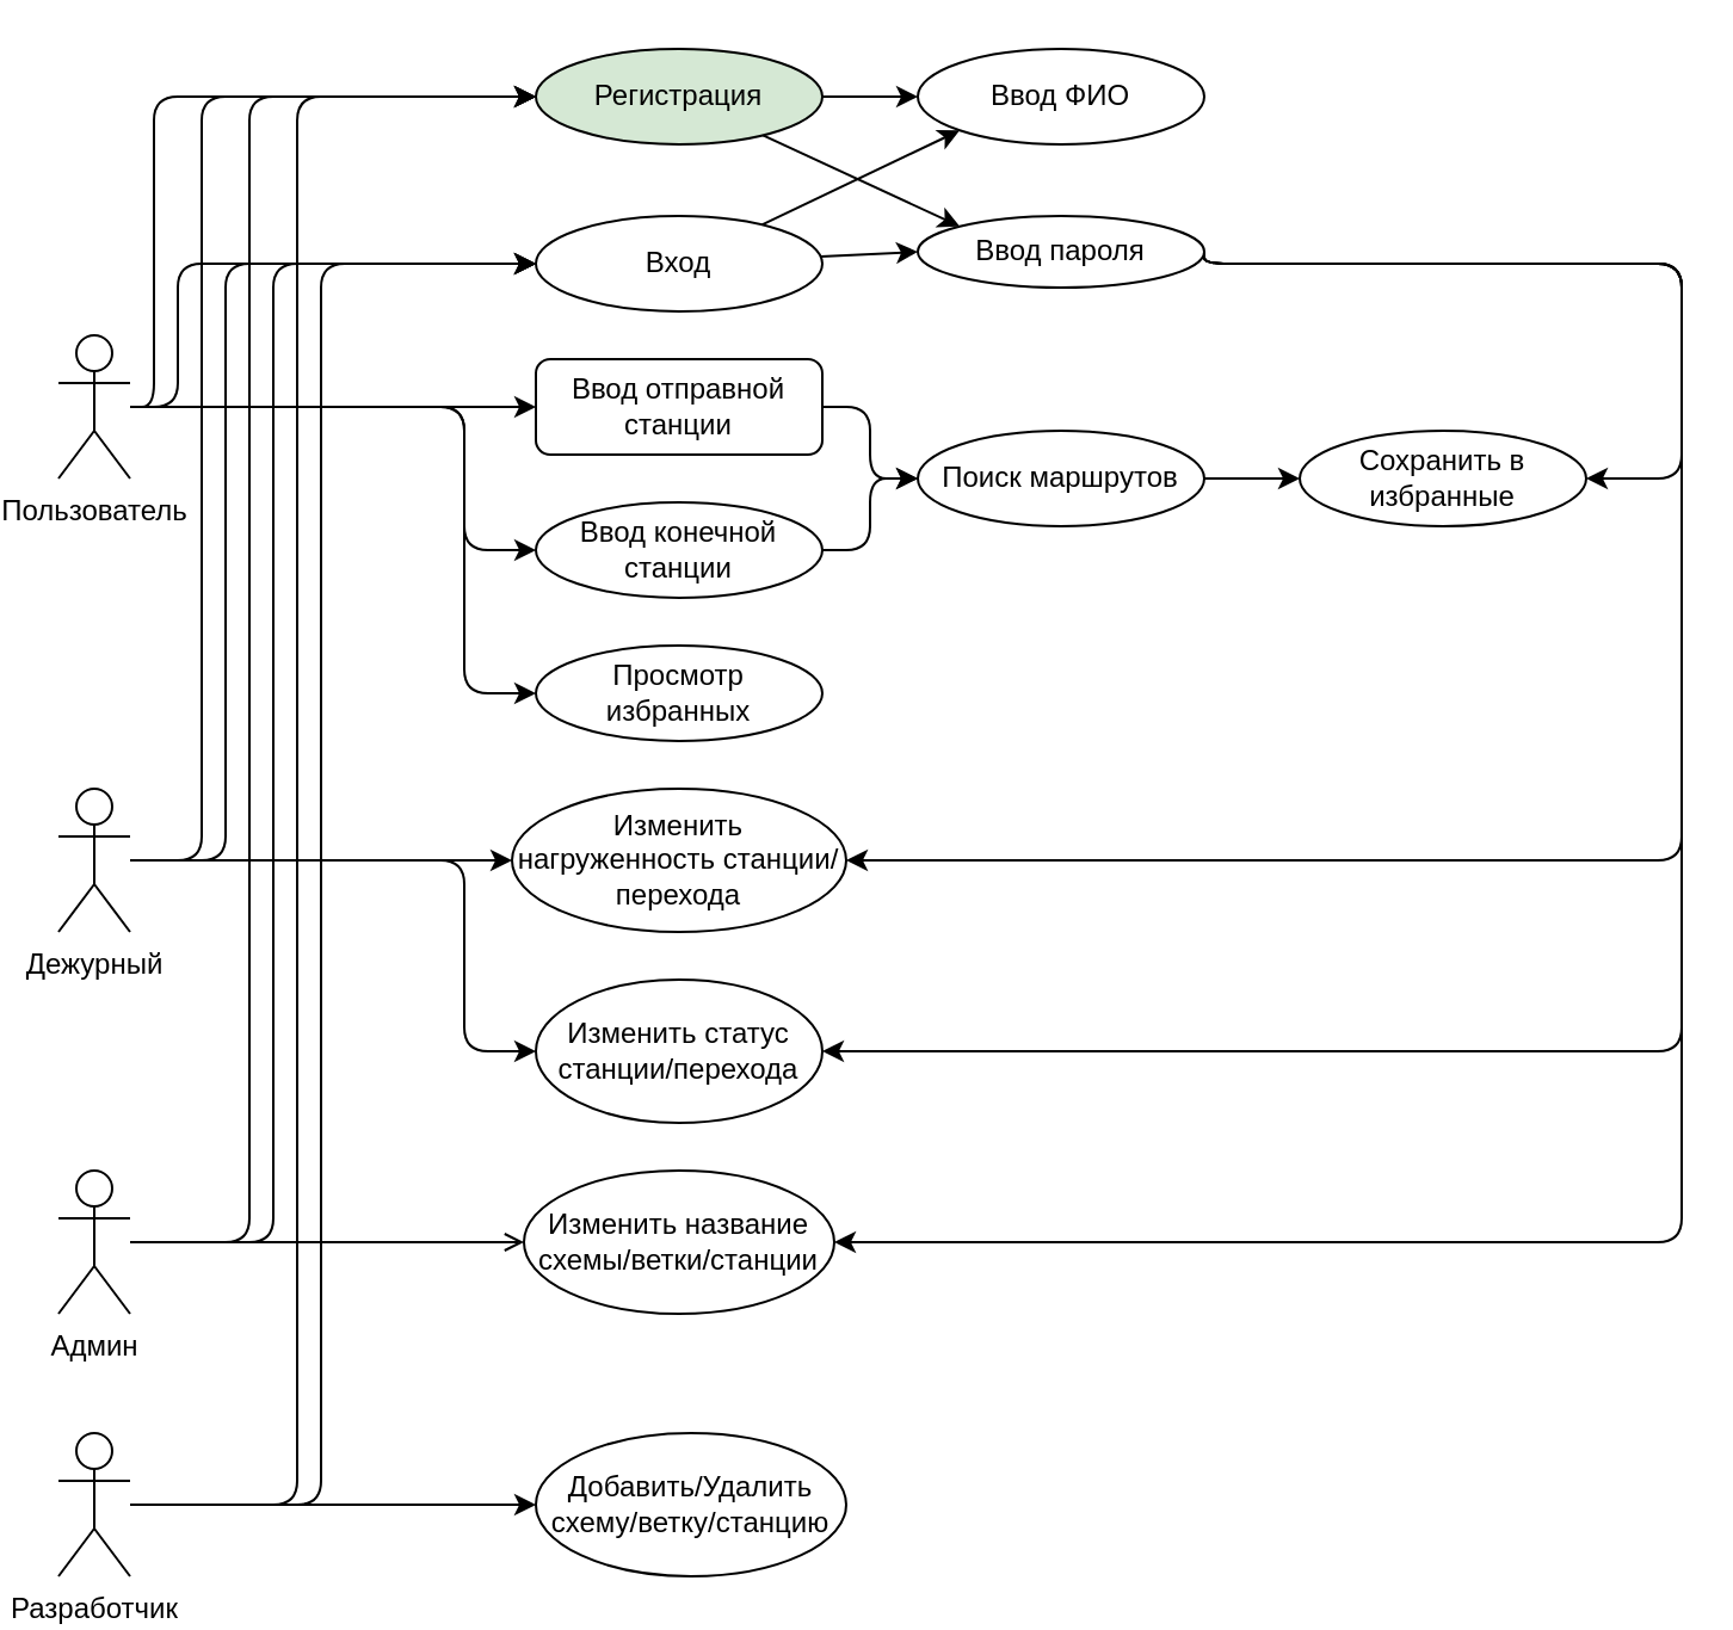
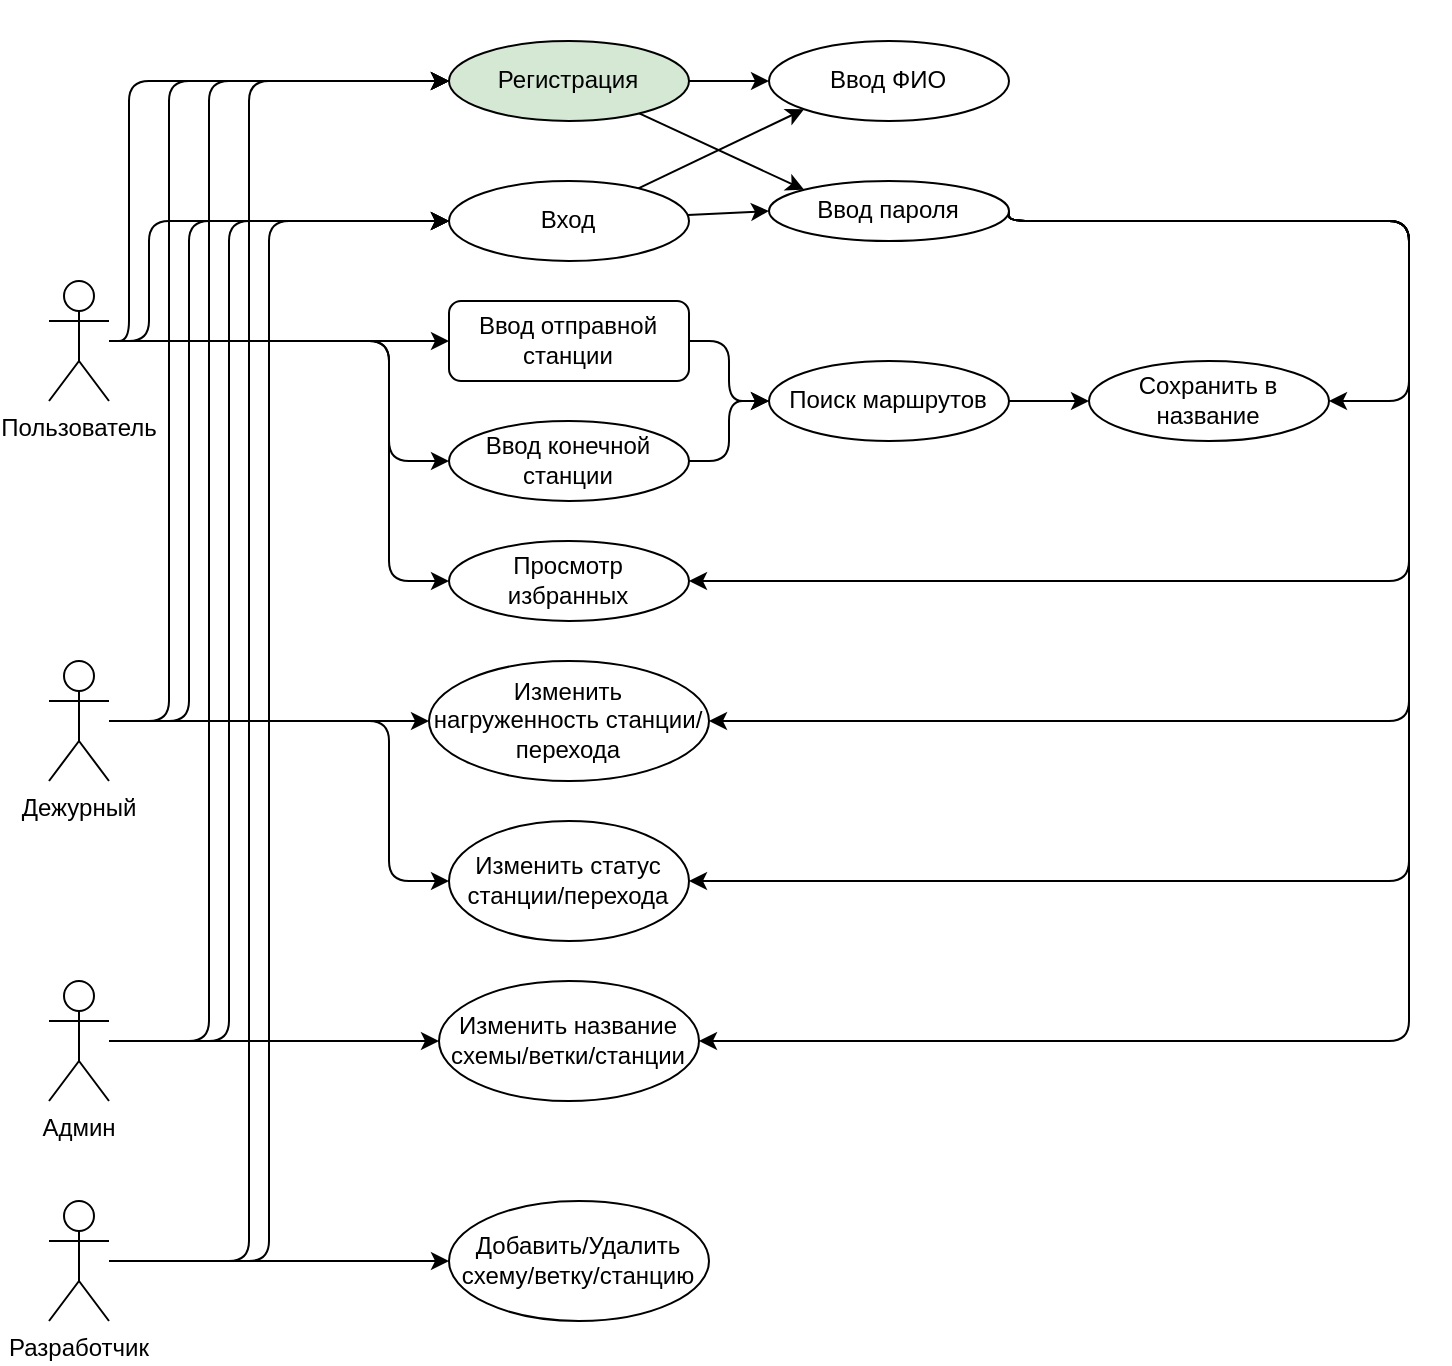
  <mxCell id="0" />
  <mxCell id="1" parent="0" />
  <mxCell id="2" style="edgeStyle=orthogonalEdgeStyle;html=1;entryX=0;entryY=0.5;entryDx=0;entryDy=0;" parent="1" target="23" edge="1"><mxGeometry relative="1" as="geometry"><Array as="points"><mxPoint x="60" y="170" /><mxPoint x="60" y="40" /></Array><mxPoint x="50" y="170" as="sourcePoint" /></mxGeometry></mxCell>
  <mxCell id="3" style="edgeStyle=orthogonalEdgeStyle;html=1;entryX=0;entryY=0.5;entryDx=0;entryDy=0;" parent="1" target="26" edge="1"><mxGeometry relative="1" as="geometry"><Array as="points"><mxPoint x="70" y="170" /><mxPoint x="70" y="110" /></Array><mxPoint x="50" y="170" as="sourcePoint" /></mxGeometry></mxCell>
  <mxCell id="4" style="edgeStyle=none;html=1;entryX=0;entryY=0.5;entryDx=0;entryDy=0;" parent="1" source="7" target="35" edge="1"><mxGeometry relative="1" as="geometry" /></mxCell>
  <mxCell id="5" style="edgeStyle=orthogonalEdgeStyle;html=1;entryX=0;entryY=0.5;entryDx=0;entryDy=0;" edge="1" parent="1" target="42"><mxGeometry relative="1" as="geometry"><mxPoint x="50" y="170" as="sourcePoint" /><Array as="points"><mxPoint x="190" y="170" /><mxPoint x="190" y="230" /></Array></mxGeometry></mxCell>
  <mxCell id="6" style="edgeStyle=orthogonalEdgeStyle;html=1;entryX=0;entryY=0.5;entryDx=0;entryDy=0;" edge="1" parent="1" target="43"><mxGeometry relative="1" as="geometry"><mxPoint x="50" y="170" as="sourcePoint" /><Array as="points"><mxPoint x="190" y="170" /><mxPoint x="190" y="290" /></Array></mxGeometry></mxCell>
  <mxCell id="7" value="Пользователь" style="shape=umlActor;verticalLabelPosition=bottom;verticalAlign=top;html=1;outlineConnect=0;" parent="1" vertex="1"><mxGeometry x="20" y="140" width="30" height="60" as="geometry" /></mxCell>
  <mxCell id="8" style="edgeStyle=orthogonalEdgeStyle;html=1;entryX=0;entryY=0.5;entryDx=0;entryDy=0;" parent="1" source="11" target="23" edge="1"><mxGeometry relative="1" as="geometry"><Array as="points"><mxPoint x="120" y="630" /><mxPoint x="120" y="40" /></Array></mxGeometry></mxCell>
  <mxCell id="9" style="edgeStyle=orthogonalEdgeStyle;html=1;" parent="1" source="11" target="26" edge="1"><mxGeometry relative="1" as="geometry"><Array as="points"><mxPoint x="130" y="630" /><mxPoint x="130" y="110" /></Array></mxGeometry></mxCell>
  <mxCell id="10" style="edgeStyle=none;html=1;entryX=0;entryY=0.5;entryDx=0;entryDy=0;" edge="1" parent="1" target="45"><mxGeometry relative="1" as="geometry"><mxPoint x="50" y="630" as="sourcePoint" /></mxGeometry></mxCell>
  <mxCell id="11" value="Разработчик" style="shape=umlActor;verticalLabelPosition=bottom;verticalAlign=top;html=1;outlineConnect=0;" parent="1" vertex="1"><mxGeometry x="20" y="600" width="30" height="60" as="geometry" /></mxCell>
  <mxCell id="12" style="edgeStyle=orthogonalEdgeStyle;html=1;entryX=0;entryY=0.5;entryDx=0;entryDy=0;" parent="1" target="23" edge="1"><mxGeometry relative="1" as="geometry"><Array as="points"><mxPoint x="80" y="360" /><mxPoint x="80" y="40" /></Array><mxPoint x="50" y="360" as="sourcePoint" /></mxGeometry></mxCell>
  <mxCell id="13" style="edgeStyle=orthogonalEdgeStyle;html=1;" parent="1" target="26" edge="1"><mxGeometry relative="1" as="geometry"><Array as="points"><mxPoint x="90" y="360" /><mxPoint x="90" y="110" /></Array><mxPoint x="50" y="360" as="sourcePoint" /></mxGeometry></mxCell>
  <mxCell id="14" style="edgeStyle=none;html=1;" parent="1" source="16" target="39" edge="1"><mxGeometry relative="1" as="geometry" /></mxCell>
  <mxCell id="15" style="edgeStyle=orthogonalEdgeStyle;html=1;entryX=0;entryY=0.5;entryDx=0;entryDy=0;" edge="1" parent="1" target="44"><mxGeometry relative="1" as="geometry"><mxPoint x="50" y="360" as="sourcePoint" /><Array as="points"><mxPoint x="190" y="360" /><mxPoint x="190" y="440" /></Array></mxGeometry></mxCell>
  <mxCell id="16" value="Дежурный" style="shape=umlActor;verticalLabelPosition=bottom;verticalAlign=top;html=1;outlineConnect=0;" parent="1" vertex="1"><mxGeometry x="20" y="330" width="30" height="60" as="geometry" /></mxCell>
  <mxCell id="17" style="edgeStyle=orthogonalEdgeStyle;html=1;entryX=0;entryY=0.5;entryDx=0;entryDy=0;" parent="1" source="20" target="23" edge="1"><mxGeometry relative="1" as="geometry"><Array as="points"><mxPoint x="100" y="520" /><mxPoint x="100" y="40" /></Array><mxPoint x="50" y="530" as="sourcePoint" /></mxGeometry></mxCell>
  <mxCell id="18" style="edgeStyle=orthogonalEdgeStyle;html=1;" parent="1" target="26" edge="1"><mxGeometry relative="1" as="geometry"><Array as="points"><mxPoint x="50" y="520" /><mxPoint x="110" y="520" /><mxPoint x="110" y="110" /></Array><mxPoint x="50" y="520" as="sourcePoint" /></mxGeometry></mxCell>
- <mxCell id="19" style="edgeStyle=none;html=1;entryX=0;entryY=0.5;entryDx=0;entryDy=0;endArrow=open;" parent="1" source="20" target="40" edge="1"><mxGeometry relative="1" as="geometry" /></mxCell>
+ <mxCell id="19" style="edgeStyle=none;html=1;entryX=0;entryY=0.5;entryDx=0;entryDy=0;" parent="1" source="20" target="40" edge="1"><mxGeometry relative="1" as="geometry" /></mxCell>
  <mxCell id="20" value="Админ" style="shape=umlActor;verticalLabelPosition=bottom;verticalAlign=top;html=1;outlineConnect=0;" parent="1" vertex="1"><mxGeometry x="20" y="490" width="30" height="60" as="geometry" /></mxCell>
  <mxCell id="21" style="edgeStyle=none;html=1;entryX=0;entryY=0.5;entryDx=0;entryDy=0;" parent="1" source="23" target="27" edge="1"><mxGeometry relative="1" as="geometry" /></mxCell>
  <mxCell id="22" style="edgeStyle=none;html=1;entryX=0;entryY=0;entryDx=0;entryDy=0;" parent="1" source="23" target="33" edge="1"><mxGeometry relative="1" as="geometry" /></mxCell>
  <mxCell id="23" value="Регистрация" style="ellipse;whiteSpace=wrap;html=1;fillColor=#d5e8d4;" parent="1" vertex="1"><mxGeometry x="220" y="20" width="120" height="40" as="geometry" /></mxCell>
  <mxCell id="24" style="edgeStyle=none;html=1;entryX=0;entryY=1;entryDx=0;entryDy=0;" parent="1" source="26" target="27" edge="1"><mxGeometry relative="1" as="geometry" /></mxCell>
  <mxCell id="25" style="edgeStyle=none;html=1;entryX=0;entryY=0.5;entryDx=0;entryDy=0;" parent="1" source="26" target="33" edge="1"><mxGeometry relative="1" as="geometry" /></mxCell>
  <mxCell id="26" value="Вход" style="ellipse;whiteSpace=wrap;html=1;" parent="1" vertex="1"><mxGeometry x="220" y="90" width="120" height="40" as="geometry" /></mxCell>
  <mxCell id="27" value="Ввод ФИО" style="ellipse;whiteSpace=wrap;html=1;" parent="1" vertex="1"><mxGeometry x="380" y="20" width="120" height="40" as="geometry" /></mxCell>
  <mxCell id="28" style="edgeStyle=orthogonalEdgeStyle;html=1;exitX=1;exitY=0.5;exitDx=0;exitDy=0;entryX=1;entryY=0.5;entryDx=0;entryDy=0;" edge="1" parent="1" source="33" target="38"><mxGeometry relative="1" as="geometry"><Array as="points"><mxPoint x="700" y="110" /><mxPoint x="700" y="200" /></Array></mxGeometry></mxCell>
  <mxCell id="29" style="edgeStyle=orthogonalEdgeStyle;html=1;exitX=1;exitY=0.5;exitDx=0;exitDy=0;entryX=1;entryY=0.5;entryDx=0;entryDy=0;" edge="1" parent="1" source="33" target="39"><mxGeometry relative="1" as="geometry"><Array as="points"><mxPoint x="700" y="110" /><mxPoint x="700" y="360" /></Array></mxGeometry></mxCell>
+ <mxCell id="30" style="edgeStyle=orthogonalEdgeStyle;html=1;exitX=1;exitY=0.5;exitDx=0;exitDy=0;entryX=1;entryY=0.5;entryDx=0;entryDy=0;" edge="1" parent="1" source="33" target="43"><mxGeometry relative="1" as="geometry"><Array as="points"><mxPoint x="700" y="110" /><mxPoint x="700" y="290" /></Array></mxGeometry></mxCell>
  <mxCell id="31" style="edgeStyle=orthogonalEdgeStyle;html=1;exitX=1;exitY=0.5;exitDx=0;exitDy=0;entryX=1;entryY=0.5;entryDx=0;entryDy=0;" edge="1" parent="1" source="33" target="44"><mxGeometry relative="1" as="geometry"><Array as="points"><mxPoint x="700" y="110" /><mxPoint x="700" y="440" /></Array></mxGeometry></mxCell>
  <mxCell id="32" style="edgeStyle=orthogonalEdgeStyle;html=1;exitX=1;exitY=0.5;exitDx=0;exitDy=0;entryX=1;entryY=0.5;entryDx=0;entryDy=0;" edge="1" parent="1" source="33" target="40"><mxGeometry relative="1" as="geometry"><Array as="points"><mxPoint x="700" y="110" /><mxPoint x="700" y="520" /></Array></mxGeometry></mxCell>
  <mxCell id="33" value="Ввод пароля" style="ellipse;whiteSpace=wrap;html=1;" parent="1" vertex="1"><mxGeometry x="380" y="90" width="120" height="30" as="geometry" /></mxCell>
  <mxCell id="34" style="edgeStyle=orthogonalEdgeStyle;html=1;exitX=1;exitY=0.5;exitDx=0;exitDy=0;entryX=0;entryY=0.5;entryDx=0;entryDy=0;" edge="1" parent="1" source="35" target="37"><mxGeometry relative="1" as="geometry" /></mxCell>
  <mxCell id="35" value="Ввод отправной станции" style="whiteSpace=wrap;html=1;rounded=1;" parent="1" vertex="1"><mxGeometry x="220" y="150" width="120" height="40" as="geometry" /></mxCell>
  <mxCell id="36" style="edgeStyle=none;html=1;exitX=1;exitY=0.5;exitDx=0;exitDy=0;" edge="1" parent="1" source="37" target="38"><mxGeometry relative="1" as="geometry" /></mxCell>
  <mxCell id="37" value="Поиск маршрутов" style="ellipse;whiteSpace=wrap;html=1;" parent="1" vertex="1"><mxGeometry x="380" y="180" width="120" height="40" as="geometry" /></mxCell>
- <mxCell id="38" value="Сохранить в избранные" style="ellipse;whiteSpace=wrap;html=1;" parent="1" vertex="1"><mxGeometry x="540" y="180" width="120" height="40" as="geometry" /></mxCell>
+ <mxCell id="38" value="Сохранить в название" style="ellipse;whiteSpace=wrap;html=1;" parent="1" vertex="1"><mxGeometry x="540" y="180" width="120" height="40" as="geometry" /></mxCell>
  <mxCell id="39" value="Изменить нагруженность станции/перехода" style="ellipse;whiteSpace=wrap;html=1;" parent="1" vertex="1"><mxGeometry x="210" y="330" width="140" height="60" as="geometry" /></mxCell>
  <mxCell id="40" value="Изменить название схемы/ветки/станции" style="ellipse;whiteSpace=wrap;html=1;" parent="1" vertex="1"><mxGeometry x="215" y="490" width="130" height="60" as="geometry" /></mxCell>
  <mxCell id="41" style="edgeStyle=orthogonalEdgeStyle;html=1;exitX=1;exitY=0.5;exitDx=0;exitDy=0;entryX=0;entryY=0.5;entryDx=0;entryDy=0;" edge="1" parent="1" source="42" target="37"><mxGeometry relative="1" as="geometry" /></mxCell>
  <mxCell id="42" value="Ввод конечной станции" style="ellipse;whiteSpace=wrap;html=1;" vertex="1" parent="1"><mxGeometry x="220" y="210" width="120" height="40" as="geometry" /></mxCell>
  <mxCell id="43" value="Просмотр избранных" style="ellipse;whiteSpace=wrap;html=1;" vertex="1" parent="1"><mxGeometry x="220" y="270" width="120" height="40" as="geometry" /></mxCell>
  <mxCell id="44" value="Изменить статус станции/перехода" style="ellipse;whiteSpace=wrap;html=1;" vertex="1" parent="1"><mxGeometry x="220" y="410" width="120" height="60" as="geometry" /></mxCell>
  <mxCell id="45" value="Добавить/Удалить схему/ветку/станцию" style="ellipse;whiteSpace=wrap;html=1;" vertex="1" parent="1"><mxGeometry x="220" y="600" width="130" height="60" as="geometry" /></mxCell>
